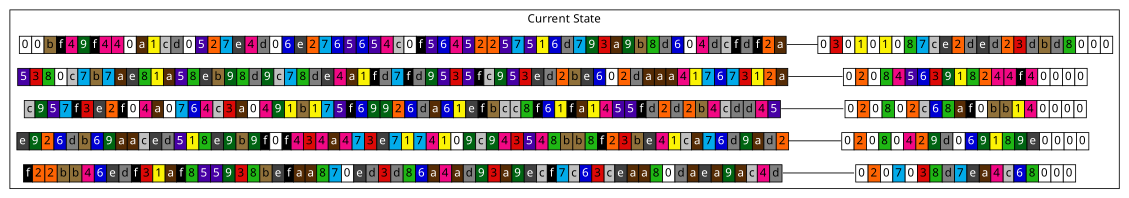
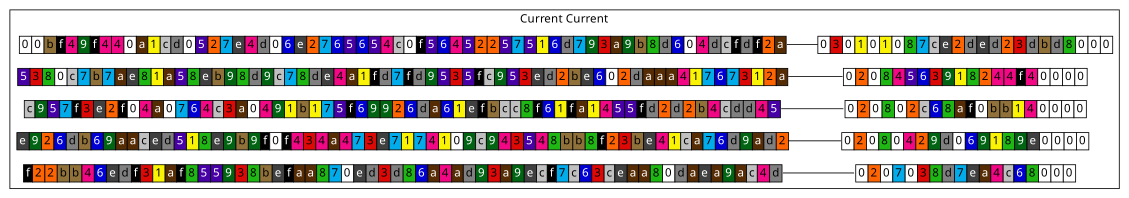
  digraph {
    rankdir=LR
    fontname="Noto Sans"
    node [margin=0 shape=none fontname="Noto Sans"]
    edge [dir=none headport=w tailport=e fontname="Noto Sans"]
    n1 [height=0 label=< 	<table border="0" color="#000000" cellborder="1" cellspacing="0"> 	<tr>		<td bgcolor="#FFFFFF"><font color="#000000">0</font></td> 				<td bgcolor="#FFFFFF"><font color="#000000">0</font></td> 				<td bgcolor="#90713A"><font color="#000000">b</font></td> 				<td bgcolor="#000000"><font color="#FFFFFF">f</font></td> 				<td bgcolor="#F20884"><font color="#000000">4</font></td> 				<td bgcolor="#006412"><font color="#FFFFFF">9</font></td> 				<td bgcolor="#000000"><font color="#FFFFFF">f</font></td> 				<td bgcolor="#F20884"><font color="#000000">4</font></td> 				<td bgcolor="#F20884"><font color="#000000">4</font></td> 				<td bgcolor="#FFFFFF"><font color="#000000">0</font></td> 				<td bgcolor="#562C05"><font color="#FFFFFF">a</font></td> 				<td bgcolor="#FBF305"><font color="#000000">1</font></td> 				<td bgcolor="#C0C0C0"><font color="#000000">c</font></td> 				<td bgcolor="#808080"><font color="#000000">d</font></td> 				<td bgcolor="#FFFFFF"><font color="#000000">0</font></td> 				<td bgcolor="#4700A5"><font color="#FFFFFF">5</font></td> 				<td bgcolor="#FF6403"><font color="#000000">2</font></td> 				<td bgcolor="#02ABEA"><font color="#000000">7</font></td> 				<td bgcolor="#404040"><font color="#FFFFFF">e</font></td> 				<td bgcolor="#F20884"><font color="#000000">4</font></td> 				<td bgcolor="#808080"><font color="#000000">d</font></td> 				<td bgcolor="#FFFFFF"><font color="#000000">0</font></td> 				<td bgcolor="#0000D3"><font color="#FFFFFF">6</font></td> 				<td bgcolor="#404040"><font color="#FFFFFF">e</font></td> 				<td bgcolor="#FF6403"><font color="#000000">2</font></td> 				<td bgcolor="#02ABEA"><font color="#000000">7</font></td> 				<td bgcolor="#0000D3"><font color="#FFFFFF">6</font></td> 				<td bgcolor="#4700A5"><font color="#FFFFFF">5</font></td> 				<td bgcolor="#0000D3"><font color="#FFFFFF">6</font></td> 				<td bgcolor="#4700A5"><font color="#FFFFFF">5</font></td> 				<td bgcolor="#F20884"><font color="#000000">4</font></td> 				<td bgcolor="#C0C0C0"><font color="#000000">c</font></td> 				<td bgcolor="#FFFFFF"><font color="#000000">0</font></td> 				<td bgcolor="#000000"><font color="#FFFFFF">f</font></td> 				<td bgcolor="#4700A5"><font color="#FFFFFF">5</font></td> 				<td bgcolor="#0000D3"><font color="#FFFFFF">6</font></td> 				<td bgcolor="#F20884"><font color="#000000">4</font></td> 				<td bgcolor="#4700A5"><font color="#FFFFFF">5</font></td> 				<td bgcolor="#FF6403"><font color="#000000">2</font></td> 				<td bgcolor="#FF6403"><font color="#000000">2</font></td> 				<td bgcolor="#4700A5"><font color="#FFFFFF">5</font></td> 				<td bgcolor="#02ABEA"><font color="#000000">7</font></td> 				<td bgcolor="#4700A5"><font color="#FFFFFF">5</font></td> 				<td bgcolor="#FBF305"><font color="#000000">1</font></td> 				<td bgcolor="#0000D3"><font color="#FFFFFF">6</font></td> 				<td bgcolor="#808080"><font color="#000000">d</font></td> 				<td bgcolor="#02ABEA"><font color="#000000">7</font></td> 				<td bgcolor="#006412"><font color="#FFFFFF">9</font></td> 				<td bgcolor="#DD0907"><font color="#000000">3</font></td> 				<td bgcolor="#562C05"><font color="#FFFFFF">a</font></td> 				<td bgcolor="#006412"><font color="#FFFFFF">9</font></td> 				<td bgcolor="#90713A"><font color="#000000">b</font></td> 				<td bgcolor="#1FB714"><font color="#000000">8</font></td> 				<td bgcolor="#808080"><font color="#000000">d</font></td> 				<td bgcolor="#0000D3"><font color="#FFFFFF">6</font></td> 				<td bgcolor="#FFFFFF"><font color="#000000">0</font></td> 				<td bgcolor="#F20884"><font color="#000000">4</font></td> 				<td bgcolor="#808080"><font color="#000000">d</font></td> 				<td bgcolor="#C0C0C0"><font color="#000000">c</font></td> 				<td bgcolor="#000000"><font color="#FFFFFF">f</font></td> 				<td bgcolor="#808080"><font color="#000000">d</font></td> 				<td bgcolor="#000000"><font color="#FFFFFF">f</font></td> 				<td bgcolor="#FF6403"><font color="#000000">2</font></td> 				<td bgcolor="#562C05"><font color="#FFFFFF">a</font></td> 		 	</tr></table> 	> width=0]
    n2 [height=0 label=< 	<table border="0" color="#000000" cellborder="1" cellspacing="0"> 	<tr>		<td bgcolor="#FFFFFF"><font color="#000000">0</font></td> 				<td bgcolor="#DD0907"><font color="#000000">3</font></td> 				<td bgcolor="#FFFFFF"><font color="#000000">0</font></td> 				<td bgcolor="#FBF305"><font color="#000000">1</font></td> 				<td bgcolor="#FFFFFF"><font color="#000000">0</font></td> 				<td bgcolor="#FBF305"><font color="#000000">1</font></td> 				<td bgcolor="#FFFFFF"><font color="#000000">0</font></td> 				<td bgcolor="#1FB714"><font color="#000000">8</font></td> 				<td bgcolor="#02ABEA"><font color="#000000">7</font></td> 				<td bgcolor="#C0C0C0"><font color="#000000">c</font></td> 				<td bgcolor="#404040"><font color="#FFFFFF">e</font></td> 				<td bgcolor="#FF6403"><font color="#000000">2</font></td> 				<td bgcolor="#808080"><font color="#000000">d</font></td> 				<td bgcolor="#404040"><font color="#FFFFFF">e</font></td> 				<td bgcolor="#808080"><font color="#000000">d</font></td> 				<td bgcolor="#FF6403"><font color="#000000">2</font></td> 				<td bgcolor="#DD0907"><font color="#000000">3</font></td> 				<td bgcolor="#808080"><font color="#000000">d</font></td> 				<td bgcolor="#90713A"><font color="#000000">b</font></td> 				<td bgcolor="#808080"><font color="#000000">d</font></td> 				<td bgcolor="#1FB714"><font color="#000000">8</font></td> 				<td bgcolor="#FFFFFF"><font color="#000000">0</font></td> 				<td bgcolor="#FFFFFF"><font color="#000000">0</font></td> 				<td bgcolor="#FFFFFF"><font color="#000000">0</font></td> 		 	</tr></table> 	> width=0]
    n3 [height=0 label=< 	<table border="0" color="#000000" cellborder="1" cellspacing="0"> 	<tr>		<td bgcolor="#4700A5"><font color="#FFFFFF">5</font></td> 				<td bgcolor="#DD0907"><font color="#000000">3</font></td> 				<td bgcolor="#1FB714"><font color="#000000">8</font></td> 				<td bgcolor="#FFFFFF"><font color="#000000">0</font></td> 				<td bgcolor="#C0C0C0"><font color="#000000">c</font></td> 				<td bgcolor="#02ABEA"><font color="#000000">7</font></td> 				<td bgcolor="#90713A"><font color="#000000">b</font></td> 				<td bgcolor="#02ABEA"><font color="#000000">7</font></td> 				<td bgcolor="#562C05"><font color="#FFFFFF">a</font></td> 				<td bgcolor="#404040"><font color="#FFFFFF">e</font></td> 				<td bgcolor="#1FB714"><font color="#000000">8</font></td> 				<td bgcolor="#FBF305"><font color="#000000">1</font></td> 				<td bgcolor="#562C05"><font color="#FFFFFF">a</font></td> 				<td bgcolor="#4700A5"><font color="#FFFFFF">5</font></td> 				<td bgcolor="#1FB714"><font color="#000000">8</font></td> 				<td bgcolor="#404040"><font color="#FFFFFF">e</font></td> 				<td bgcolor="#90713A"><font color="#000000">b</font></td> 				<td bgcolor="#006412"><font color="#FFFFFF">9</font></td> 				<td bgcolor="#1FB714"><font color="#000000">8</font></td> 				<td bgcolor="#808080"><font color="#000000">d</font></td> 				<td bgcolor="#006412"><font color="#FFFFFF">9</font></td> 				<td bgcolor="#C0C0C0"><font color="#000000">c</font></td> 				<td bgcolor="#02ABEA"><font color="#000000">7</font></td> 				<td bgcolor="#1FB714"><font color="#000000">8</font></td> 				<td bgcolor="#808080"><font color="#000000">d</font></td> 				<td bgcolor="#404040"><font color="#FFFFFF">e</font></td> 				<td bgcolor="#F20884"><font color="#000000">4</font></td> 				<td bgcolor="#562C05"><font color="#FFFFFF">a</font></td> 				<td bgcolor="#FBF305"><font color="#000000">1</font></td> 				<td bgcolor="#000000"><font color="#FFFFFF">f</font></td> 				<td bgcolor="#808080"><font color="#000000">d</font></td> 				<td bgcolor="#02ABEA"><font color="#000000">7</font></td> 				<td bgcolor="#000000"><font color="#FFFFFF">f</font></td> 				<td bgcolor="#808080"><font color="#000000">d</font></td> 				<td bgcolor="#006412"><font color="#FFFFFF">9</font></td> 				<td bgcolor="#4700A5"><font color="#FFFFFF">5</font></td> 				<td bgcolor="#DD0907"><font color="#000000">3</font></td> 				<td bgcolor="#4700A5"><font color="#FFFFFF">5</font></td> 				<td bgcolor="#000000"><font color="#FFFFFF">f</font></td> 				<td bgcolor="#C0C0C0"><font color="#000000">c</font></td> 				<td bgcolor="#006412"><font color="#FFFFFF">9</font></td> 				<td bgcolor="#4700A5"><font color="#FFFFFF">5</font></td> 				<td bgcolor="#DD0907"><font color="#000000">3</font></td> 				<td bgcolor="#404040"><font color="#FFFFFF">e</font></td> 				<td bgcolor="#808080"><font color="#000000">d</font></td> 				<td bgcolor="#FF6403"><font color="#000000">2</font></td> 				<td bgcolor="#90713A"><font color="#000000">b</font></td> 				<td bgcolor="#404040"><font color="#FFFFFF">e</font></td> 				<td bgcolor="#0000D3"><font color="#FFFFFF">6</font></td> 				<td bgcolor="#FFFFFF"><font color="#000000">0</font></td> 				<td bgcolor="#FF6403"><font color="#000000">2</font></td> 				<td bgcolor="#808080"><font color="#000000">d</font></td> 				<td bgcolor="#562C05"><font color="#FFFFFF">a</font></td> 				<td bgcolor="#562C05"><font color="#FFFFFF">a</font></td> 				<td bgcolor="#562C05"><font color="#FFFFFF">a</font></td> 				<td bgcolor="#F20884"><font color="#000000">4</font></td> 				<td bgcolor="#FBF305"><font color="#000000">1</font></td> 				<td bgcolor="#02ABEA"><font color="#000000">7</font></td> 				<td bgcolor="#0000D3"><font color="#FFFFFF">6</font></td> 				<td bgcolor="#02ABEA"><font color="#000000">7</font></td> 				<td bgcolor="#DD0907"><font color="#000000">3</font></td> 				<td bgcolor="#FBF305"><font color="#000000">1</font></td> 				<td bgcolor="#FF6403"><font color="#000000">2</font></td> 				<td bgcolor="#562C05"><font color="#FFFFFF">a</font></td> 		 	</tr></table> 	> width=0]
    n4 [height=0 label=< 	<table border="0" color="#000000" cellborder="1" cellspacing="0"> 	<tr>		<td bgcolor="#FFFFFF"><font color="#000000">0</font></td> 				<td bgcolor="#FF6403"><font color="#000000">2</font></td> 				<td bgcolor="#FFFFFF"><font color="#000000">0</font></td> 				<td bgcolor="#1FB714"><font color="#000000">8</font></td> 				<td bgcolor="#F20884"><font color="#000000">4</font></td> 				<td bgcolor="#4700A5"><font color="#FFFFFF">5</font></td> 				<td bgcolor="#0000D3"><font color="#FFFFFF">6</font></td> 				<td bgcolor="#DD0907"><font color="#000000">3</font></td> 				<td bgcolor="#006412"><font color="#FFFFFF">9</font></td> 				<td bgcolor="#FBF305"><font color="#000000">1</font></td> 				<td bgcolor="#1FB714"><font color="#000000">8</font></td> 				<td bgcolor="#FF6403"><font color="#000000">2</font></td> 				<td bgcolor="#F20884"><font color="#000000">4</font></td> 				<td bgcolor="#F20884"><font color="#000000">4</font></td> 				<td bgcolor="#000000"><font color="#FFFFFF">f</font></td> 				<td bgcolor="#F20884"><font color="#000000">4</font></td> 				<td bgcolor="#FFFFFF"><font color="#000000">0</font></td> 				<td bgcolor="#FFFFFF"><font color="#000000">0</font></td> 				<td bgcolor="#FFFFFF"><font color="#000000">0</font></td> 				<td bgcolor="#FFFFFF"><font color="#000000">0</font></td> 		 	</tr></table> 	> width=0]
    n5 [height=0 label=< 	<table border="0" color="#000000" cellborder="1" cellspacing="0"> 	<tr>		<td bgcolor="#C0C0C0"><font color="#000000">c</font></td> 				<td bgcolor="#006412"><font color="#FFFFFF">9</font></td> 				<td bgcolor="#4700A5"><font color="#FFFFFF">5</font></td> 				<td bgcolor="#02ABEA"><font color="#000000">7</font></td> 				<td bgcolor="#000000"><font color="#FFFFFF">f</font></td> 				<td bgcolor="#DD0907"><font color="#000000">3</font></td> 				<td bgcolor="#404040"><font color="#FFFFFF">e</font></td> 				<td bgcolor="#FF6403"><font color="#000000">2</font></td> 				<td bgcolor="#000000"><font color="#FFFFFF">f</font></td> 				<td bgcolor="#FFFFFF"><font color="#000000">0</font></td> 				<td bgcolor="#F20884"><font color="#000000">4</font></td> 				<td bgcolor="#562C05"><font color="#FFFFFF">a</font></td> 				<td bgcolor="#FFFFFF"><font color="#000000">0</font></td> 				<td bgcolor="#02ABEA"><font color="#000000">7</font></td> 				<td bgcolor="#0000D3"><font color="#FFFFFF">6</font></td> 				<td bgcolor="#F20884"><font color="#000000">4</font></td> 				<td bgcolor="#C0C0C0"><font color="#000000">c</font></td> 				<td bgcolor="#DD0907"><font color="#000000">3</font></td> 				<td bgcolor="#562C05"><font color="#FFFFFF">a</font></td> 				<td bgcolor="#FFFFFF"><font color="#000000">0</font></td> 				<td bgcolor="#F20884"><font color="#000000">4</font></td> 				<td bgcolor="#006412"><font color="#FFFFFF">9</font></td> 				<td bgcolor="#FBF305"><font color="#000000">1</font></td> 				<td bgcolor="#90713A"><font color="#000000">b</font></td> 				<td bgcolor="#FBF305"><font color="#000000">1</font></td> 				<td bgcolor="#02ABEA"><font color="#000000">7</font></td> 				<td bgcolor="#4700A5"><font color="#FFFFFF">5</font></td> 				<td bgcolor="#000000"><font color="#FFFFFF">f</font></td> 				<td bgcolor="#0000D3"><font color="#FFFFFF">6</font></td> 				<td bgcolor="#006412"><font color="#FFFFFF">9</font></td> 				<td bgcolor="#006412"><font color="#FFFFFF">9</font></td> 				<td bgcolor="#FF6403"><font color="#000000">2</font></td> 				<td bgcolor="#0000D3"><font color="#FFFFFF">6</font></td> 				<td bgcolor="#808080"><font color="#000000">d</font></td> 				<td bgcolor="#562C05"><font color="#FFFFFF">a</font></td> 				<td bgcolor="#0000D3"><font color="#FFFFFF">6</font></td> 				<td bgcolor="#FBF305"><font color="#000000">1</font></td> 				<td bgcolor="#404040"><font color="#FFFFFF">e</font></td> 				<td bgcolor="#000000"><font color="#FFFFFF">f</font></td> 				<td bgcolor="#90713A"><font color="#000000">b</font></td> 				<td bgcolor="#C0C0C0"><font color="#000000">c</font></td> 				<td bgcolor="#C0C0C0"><font color="#000000">c</font></td> 				<td bgcolor="#1FB714"><font color="#000000">8</font></td> 				<td bgcolor="#000000"><font color="#FFFFFF">f</font></td> 				<td bgcolor="#0000D3"><font color="#FFFFFF">6</font></td> 				<td bgcolor="#FBF305"><font color="#000000">1</font></td> 				<td bgcolor="#000000"><font color="#FFFFFF">f</font></td> 				<td bgcolor="#562C05"><font color="#FFFFFF">a</font></td> 				<td bgcolor="#FBF305"><font color="#000000">1</font></td> 				<td bgcolor="#F20884"><font color="#000000">4</font></td> 				<td bgcolor="#4700A5"><font color="#FFFFFF">5</font></td> 				<td bgcolor="#4700A5"><font color="#FFFFFF">5</font></td> 				<td bgcolor="#000000"><font color="#FFFFFF">f</font></td> 				<td bgcolor="#808080"><font color="#000000">d</font></td> 				<td bgcolor="#FF6403"><font color="#000000">2</font></td> 				<td bgcolor="#808080"><font color="#000000">d</font></td> 				<td bgcolor="#FF6403"><font color="#000000">2</font></td> 				<td bgcolor="#90713A"><font color="#000000">b</font></td> 				<td bgcolor="#F20884"><font color="#000000">4</font></td> 				<td bgcolor="#C0C0C0"><font color="#000000">c</font></td> 				<td bgcolor="#808080"><font color="#000000">d</font></td> 				<td bgcolor="#808080"><font color="#000000">d</font></td> 				<td bgcolor="#F20884"><font color="#000000">4</font></td> 				<td bgcolor="#4700A5"><font color="#FFFFFF">5</font></td> 		 	</tr></table> 	> width=0]
    n6 [height=0 label=< 	<table border="0" color="#000000" cellborder="1" cellspacing="0"> 	<tr>		<td bgcolor="#FFFFFF"><font color="#000000">0</font></td> 				<td bgcolor="#FF6403"><font color="#000000">2</font></td> 				<td bgcolor="#FFFFFF"><font color="#000000">0</font></td> 				<td bgcolor="#1FB714"><font color="#000000">8</font></td> 				<td bgcolor="#FFFFFF"><font color="#000000">0</font></td> 				<td bgcolor="#FF6403"><font color="#000000">2</font></td> 				<td bgcolor="#C0C0C0"><font color="#000000">c</font></td> 				<td bgcolor="#0000D3"><font color="#FFFFFF">6</font></td> 				<td bgcolor="#1FB714"><font color="#000000">8</font></td> 				<td bgcolor="#562C05"><font color="#FFFFFF">a</font></td> 				<td bgcolor="#000000"><font color="#FFFFFF">f</font></td> 				<td bgcolor="#FFFFFF"><font color="#000000">0</font></td> 				<td bgcolor="#90713A"><font color="#000000">b</font></td> 				<td bgcolor="#90713A"><font color="#000000">b</font></td> 				<td bgcolor="#FBF305"><font color="#000000">1</font></td> 				<td bgcolor="#F20884"><font color="#000000">4</font></td> 				<td bgcolor="#FFFFFF"><font color="#000000">0</font></td> 				<td bgcolor="#FFFFFF"><font color="#000000">0</font></td> 				<td bgcolor="#FFFFFF"><font color="#000000">0</font></td> 				<td bgcolor="#FFFFFF"><font color="#000000">0</font></td> 		 	</tr></table> 	> width=0]
    n7 [height=0 label=< 	<table border="0" color="#000000" cellborder="1" cellspacing="0"> 	<tr>		<td bgcolor="#404040"><font color="#FFFFFF">e</font></td> 				<td bgcolor="#006412"><font color="#FFFFFF">9</font></td> 				<td bgcolor="#FF6403"><font color="#000000">2</font></td> 				<td bgcolor="#0000D3"><font color="#FFFFFF">6</font></td> 				<td bgcolor="#808080"><font color="#000000">d</font></td> 				<td bgcolor="#90713A"><font color="#000000">b</font></td> 				<td bgcolor="#0000D3"><font color="#FFFFFF">6</font></td> 				<td bgcolor="#006412"><font color="#FFFFFF">9</font></td> 				<td bgcolor="#562C05"><font color="#FFFFFF">a</font></td> 				<td bgcolor="#562C05"><font color="#FFFFFF">a</font></td> 				<td bgcolor="#C0C0C0"><font color="#000000">c</font></td> 				<td bgcolor="#404040"><font color="#FFFFFF">e</font></td> 				<td bgcolor="#808080"><font color="#000000">d</font></td> 				<td bgcolor="#4700A5"><font color="#FFFFFF">5</font></td> 				<td bgcolor="#FBF305"><font color="#000000">1</font></td> 				<td bgcolor="#1FB714"><font color="#000000">8</font></td> 				<td bgcolor="#404040"><font color="#FFFFFF">e</font></td> 				<td bgcolor="#006412"><font color="#FFFFFF">9</font></td> 				<td bgcolor="#90713A"><font color="#000000">b</font></td> 				<td bgcolor="#006412"><font color="#FFFFFF">9</font></td> 				<td bgcolor="#000000"><font color="#FFFFFF">f</font></td> 				<td bgcolor="#FFFFFF"><font color="#000000">0</font></td> 				<td bgcolor="#000000"><font color="#FFFFFF">f</font></td> 				<td bgcolor="#F20884"><font color="#000000">4</font></td> 				<td bgcolor="#DD0907"><font color="#000000">3</font></td> 				<td bgcolor="#F20884"><font color="#000000">4</font></td> 				<td bgcolor="#562C05"><font color="#FFFFFF">a</font></td> 				<td bgcolor="#F20884"><font color="#000000">4</font></td> 				<td bgcolor="#02ABEA"><font color="#000000">7</font></td> 				<td bgcolor="#DD0907"><font color="#000000">3</font></td> 				<td bgcolor="#404040"><font color="#FFFFFF">e</font></td> 				<td bgcolor="#02ABEA"><font color="#000000">7</font></td> 				<td bgcolor="#FBF305"><font color="#000000">1</font></td> 				<td bgcolor="#02ABEA"><font color="#000000">7</font></td> 				<td bgcolor="#F20884"><font color="#000000">4</font></td> 				<td bgcolor="#FBF305"><font color="#000000">1</font></td> 				<td bgcolor="#FFFFFF"><font color="#000000">0</font></td> 				<td bgcolor="#006412"><font color="#FFFFFF">9</font></td> 				<td bgcolor="#C0C0C0"><font color="#000000">c</font></td> 				<td bgcolor="#006412"><font color="#FFFFFF">9</font></td> 				<td bgcolor="#F20884"><font color="#000000">4</font></td> 				<td bgcolor="#DD0907"><font color="#000000">3</font></td> 				<td bgcolor="#4700A5"><font color="#FFFFFF">5</font></td> 				<td bgcolor="#F20884"><font color="#000000">4</font></td> 				<td bgcolor="#1FB714"><font color="#000000">8</font></td> 				<td bgcolor="#90713A"><font color="#000000">b</font></td> 				<td bgcolor="#90713A"><font color="#000000">b</font></td> 				<td bgcolor="#1FB714"><font color="#000000">8</font></td> 				<td bgcolor="#000000"><font color="#FFFFFF">f</font></td> 				<td bgcolor="#FF6403"><font color="#000000">2</font></td> 				<td bgcolor="#DD0907"><font color="#000000">3</font></td> 				<td bgcolor="#90713A"><font color="#000000">b</font></td> 				<td bgcolor="#404040"><font color="#FFFFFF">e</font></td> 				<td bgcolor="#F20884"><font color="#000000">4</font></td> 				<td bgcolor="#FBF305"><font color="#000000">1</font></td> 				<td bgcolor="#C0C0C0"><font color="#000000">c</font></td> 				<td bgcolor="#562C05"><font color="#FFFFFF">a</font></td> 				<td bgcolor="#02ABEA"><font color="#000000">7</font></td> 				<td bgcolor="#0000D3"><font color="#FFFFFF">6</font></td> 				<td bgcolor="#808080"><font color="#000000">d</font></td> 				<td bgcolor="#006412"><font color="#FFFFFF">9</font></td> 				<td bgcolor="#562C05"><font color="#FFFFFF">a</font></td> 				<td bgcolor="#808080"><font color="#000000">d</font></td> 				<td bgcolor="#FF6403"><font color="#000000">2</font></td> 		 	</tr></table> 	> width=0]
    n8 [height=0 label=< 	<table border="0" color="#000000" cellborder="1" cellspacing="0"> 	<tr>		<td bgcolor="#FFFFFF"><font color="#000000">0</font></td> 				<td bgcolor="#FF6403"><font color="#000000">2</font></td> 				<td bgcolor="#FFFFFF"><font color="#000000">0</font></td> 				<td bgcolor="#1FB714"><font color="#000000">8</font></td> 				<td bgcolor="#FFFFFF"><font color="#000000">0</font></td> 				<td bgcolor="#F20884"><font color="#000000">4</font></td> 				<td bgcolor="#FF6403"><font color="#000000">2</font></td> 				<td bgcolor="#006412"><font color="#FFFFFF">9</font></td> 				<td bgcolor="#808080"><font color="#000000">d</font></td> 				<td bgcolor="#FFFFFF"><font color="#000000">0</font></td> 				<td bgcolor="#0000D3"><font color="#FFFFFF">6</font></td> 				<td bgcolor="#006412"><font color="#FFFFFF">9</font></td> 				<td bgcolor="#FBF305"><font color="#000000">1</font></td> 				<td bgcolor="#1FB714"><font color="#000000">8</font></td> 				<td bgcolor="#006412"><font color="#FFFFFF">9</font></td> 				<td bgcolor="#404040"><font color="#FFFFFF">e</font></td> 				<td bgcolor="#FFFFFF"><font color="#000000">0</font></td> 				<td bgcolor="#FFFFFF"><font color="#000000">0</font></td> 				<td bgcolor="#FFFFFF"><font color="#000000">0</font></td> 				<td bgcolor="#FFFFFF"><font color="#000000">0</font></td> 		 	</tr></table> 	> width=0]
    n9 [height=0 label=< 	<table border="0" color="#000000" cellborder="1" cellspacing="0"> 	<tr>		<td bgcolor="#000000"><font color="#FFFFFF">f</font></td> 				<td bgcolor="#FF6403"><font color="#000000">2</font></td> 				<td bgcolor="#FF6403"><font color="#000000">2</font></td> 				<td bgcolor="#90713A"><font color="#000000">b</font></td> 				<td bgcolor="#90713A"><font color="#000000">b</font></td> 				<td bgcolor="#F20884"><font color="#000000">4</font></td> 				<td bgcolor="#0000D3"><font color="#FFFFFF">6</font></td> 				<td bgcolor="#404040"><font color="#FFFFFF">e</font></td> 				<td bgcolor="#808080"><font color="#000000">d</font></td> 				<td bgcolor="#000000"><font color="#FFFFFF">f</font></td> 				<td bgcolor="#DD0907"><font color="#000000">3</font></td> 				<td bgcolor="#FBF305"><font color="#000000">1</font></td> 				<td bgcolor="#562C05"><font color="#FFFFFF">a</font></td> 				<td bgcolor="#000000"><font color="#FFFFFF">f</font></td> 				<td bgcolor="#1FB714"><font color="#000000">8</font></td> 				<td bgcolor="#4700A5"><font color="#FFFFFF">5</font></td> 				<td bgcolor="#4700A5"><font color="#FFFFFF">5</font></td> 				<td bgcolor="#006412"><font color="#FFFFFF">9</font></td> 				<td bgcolor="#DD0907"><font color="#000000">3</font></td> 				<td bgcolor="#1FB714"><font color="#000000">8</font></td> 				<td bgcolor="#90713A"><font color="#000000">b</font></td> 				<td bgcolor="#404040"><font color="#FFFFFF">e</font></td> 				<td bgcolor="#000000"><font color="#FFFFFF">f</font></td> 				<td bgcolor="#562C05"><font color="#FFFFFF">a</font></td> 				<td bgcolor="#562C05"><font color="#FFFFFF">a</font></td> 				<td bgcolor="#1FB714"><font color="#000000">8</font></td> 				<td bgcolor="#02ABEA"><font color="#000000">7</font></td> 				<td bgcolor="#FFFFFF"><font color="#000000">0</font></td> 				<td bgcolor="#404040"><font color="#FFFFFF">e</font></td> 				<td bgcolor="#808080"><font color="#000000">d</font></td> 				<td bgcolor="#DD0907"><font color="#000000">3</font></td> 				<td bgcolor="#808080"><font color="#000000">d</font></td> 				<td bgcolor="#1FB714"><font color="#000000">8</font></td> 				<td bgcolor="#0000D3"><font color="#FFFFFF">6</font></td> 				<td bgcolor="#562C05"><font color="#FFFFFF">a</font></td> 				<td bgcolor="#F20884"><font color="#000000">4</font></td> 				<td bgcolor="#562C05"><font color="#FFFFFF">a</font></td> 				<td bgcolor="#808080"><font color="#000000">d</font></td> 				<td bgcolor="#006412"><font color="#FFFFFF">9</font></td> 				<td bgcolor="#DD0907"><font color="#000000">3</font></td> 				<td bgcolor="#562C05"><font color="#FFFFFF">a</font></td> 				<td bgcolor="#006412"><font color="#FFFFFF">9</font></td> 				<td bgcolor="#404040"><font color="#FFFFFF">e</font></td> 				<td bgcolor="#C0C0C0"><font color="#000000">c</font></td> 				<td bgcolor="#000000"><font color="#FFFFFF">f</font></td> 				<td bgcolor="#02ABEA"><font color="#000000">7</font></td> 				<td bgcolor="#C0C0C0"><font color="#000000">c</font></td> 				<td bgcolor="#0000D3"><font color="#FFFFFF">6</font></td> 				<td bgcolor="#DD0907"><font color="#000000">3</font></td> 				<td bgcolor="#C0C0C0"><font color="#000000">c</font></td> 				<td bgcolor="#404040"><font color="#FFFFFF">e</font></td> 				<td bgcolor="#562C05"><font color="#FFFFFF">a</font></td> 				<td bgcolor="#562C05"><font color="#FFFFFF">a</font></td> 				<td bgcolor="#1FB714"><font color="#000000">8</font></td> 				<td bgcolor="#FFFFFF"><font color="#000000">0</font></td> 				<td bgcolor="#808080"><font color="#000000">d</font></td> 				<td bgcolor="#562C05"><font color="#FFFFFF">a</font></td> 				<td bgcolor="#404040"><font color="#FFFFFF">e</font></td> 				<td bgcolor="#562C05"><font color="#FFFFFF">a</font></td> 				<td bgcolor="#006412"><font color="#FFFFFF">9</font></td> 				<td bgcolor="#562C05"><font color="#FFFFFF">a</font></td> 				<td bgcolor="#C0C0C0"><font color="#000000">c</font></td> 				<td bgcolor="#F20884"><font color="#000000">4</font></td> 				<td bgcolor="#808080"><font color="#000000">d</font></td> 		 	</tr></table> 	> width=0]
    n10 [height=0 label=< 	<table border="0" color="#000000" cellborder="1" cellspacing="0"> 	<tr>		<td bgcolor="#FFFFFF"><font color="#000000">0</font></td> 				<td bgcolor="#FF6403"><font color="#000000">2</font></td> 				<td bgcolor="#FFFFFF"><font color="#000000">0</font></td> 				<td bgcolor="#02ABEA"><font color="#000000">7</font></td> 				<td bgcolor="#FFFFFF"><font color="#000000">0</font></td> 				<td bgcolor="#DD0907"><font color="#000000">3</font></td> 				<td bgcolor="#1FB714"><font color="#000000">8</font></td> 				<td bgcolor="#808080"><font color="#000000">d</font></td> 				<td bgcolor="#02ABEA"><font color="#000000">7</font></td> 				<td bgcolor="#404040"><font color="#FFFFFF">e</font></td> 				<td bgcolor="#562C05"><font color="#FFFFFF">a</font></td> 				<td bgcolor="#F20884"><font color="#000000">4</font></td> 				<td bgcolor="#C0C0C0"><font color="#000000">c</font></td> 				<td bgcolor="#0000D3"><font color="#FFFFFF">6</font></td> 				<td bgcolor="#1FB714"><font color="#000000">8</font></td> 				<td bgcolor="#FFFFFF"><font color="#000000">0</font></td> 				<td bgcolor="#FFFFFF"><font color="#000000">0</font></td> 				<td bgcolor="#FFFFFF"><font color="#000000">0</font></td> 		 	</tr></table> 	> width=0]
    subgraph cluster_1 {
      color=black
-     label="Current State"
+     label="Current Current"
      n1
      n2
      n3
      n4
      n5
      n6
      n7
      n8
      n9
      n10
    }
    n1 -> n2
    n3 -> n4
    n5 -> n6
    n7 -> n8
    n9 -> n10
  }
